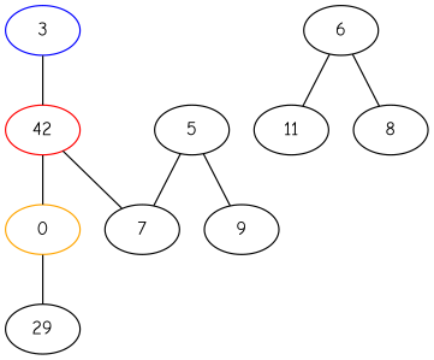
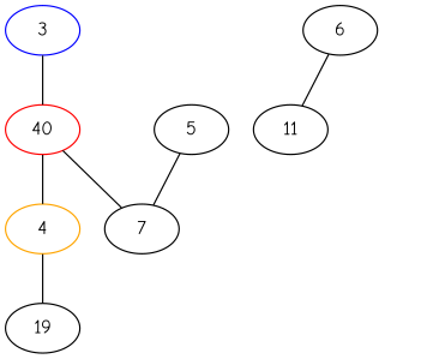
  strict graph {
    fontname="Comic Neue"
    ordering=out
    node [fontname="Comic Neue"]
    edge [fontname="Comic Neue"]
-   42 [color=red]
-   4 [color=orange label=0]
+   42 [color=red label=40]
+   4 [color=orange]
    7
-   19 [label=29]
+   19
    5
-   9
    3 [color=blue]
    n8 [label=11]
    6
-   8
    42 -- 4
    42 -- 7
    4 -- 19
    5 -- 7
-   5 -- 9
    3 -- 42
    6 -- n8
-   6 -- 8
  }
